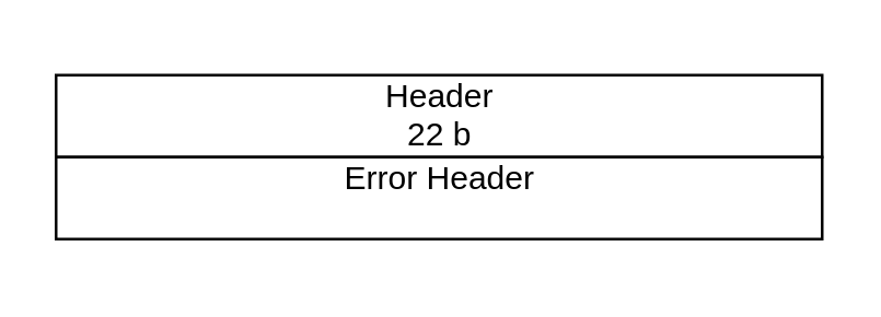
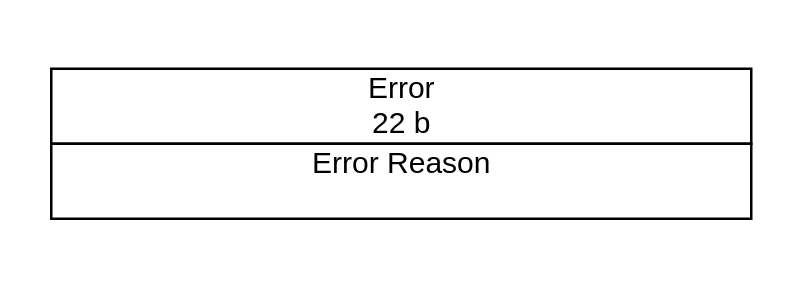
  <mxCell id="0" />
  <mxCell id="1" parent="0" />
  <mxCell id="2" value="" style="group" vertex="1" connectable="0" parent="1"><mxGeometry x="20" y="20" width="280" height="74" as="geometry" /></mxCell>
  <mxCell id="3" value="" style="rounded=0;whiteSpace=wrap;html=1;fillColor=none;" parent="2" vertex="1"><mxGeometry y="7" width="280" height="30" as="geometry" /></mxCell>
- <mxCell id="4" value="&lt;span style=&quot;&quot;&gt;Header&lt;br&gt;&lt;/span&gt;" style="text;html=1;align=center;verticalAlign=middle;resizable=0;points=[];autosize=1;strokeColor=none;fillColor=none;" parent="2" vertex="1"><mxGeometry x="110" width="60" height="30" as="geometry" /></mxCell>
+ <mxCell id="4" value="&lt;span style=&quot;&quot;&gt;Error&lt;br&gt;&lt;/span&gt;" style="text;html=1;align=center;verticalAlign=middle;resizable=0;points=[];autosize=1;strokeColor=none;fillColor=none;" parent="2" vertex="1"><mxGeometry x="110" width="60" height="30" as="geometry" /></mxCell>
  <mxCell id="5" value="" style="rounded=0;whiteSpace=wrap;html=1;fillColor=none;" vertex="1" parent="2"><mxGeometry y="37" width="280" height="30" as="geometry" /></mxCell>
- <mxCell id="6" value="&lt;span style=&quot;&quot;&gt;Error Header&lt;br&gt;&lt;/span&gt;" style="text;html=1;align=center;verticalAlign=middle;resizable=0;points=[];autosize=1;strokeColor=none;fillColor=none;" vertex="1" parent="2"><mxGeometry x="95" y="30" width="90" height="30" as="geometry" /></mxCell>
+ <mxCell id="6" value="&lt;span style=&quot;&quot;&gt;Error Reason&lt;br&gt;&lt;/span&gt;" style="text;html=1;align=center;verticalAlign=middle;resizable=0;points=[];autosize=1;strokeColor=none;fillColor=none;" vertex="1" parent="2"><mxGeometry x="95" y="30" width="90" height="30" as="geometry" /></mxCell>
  <mxCell id="7" value="22 b" style="text;html=1;align=center;verticalAlign=middle;resizable=0;points=[];autosize=1;strokeColor=none;fillColor=none;" parent="2" vertex="1"><mxGeometry x="114.997" y="14" width="50" height="30" as="geometry" /></mxCell>
